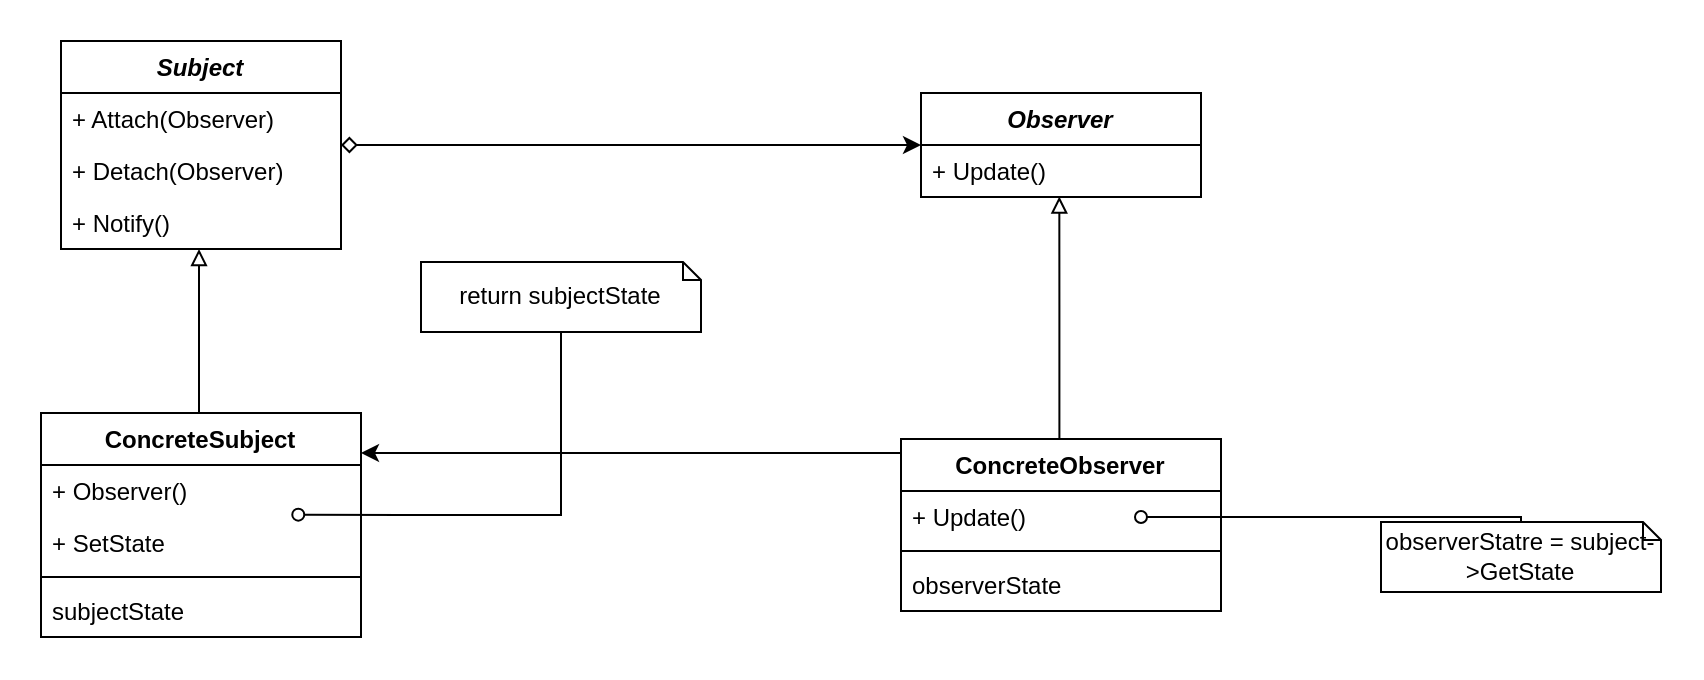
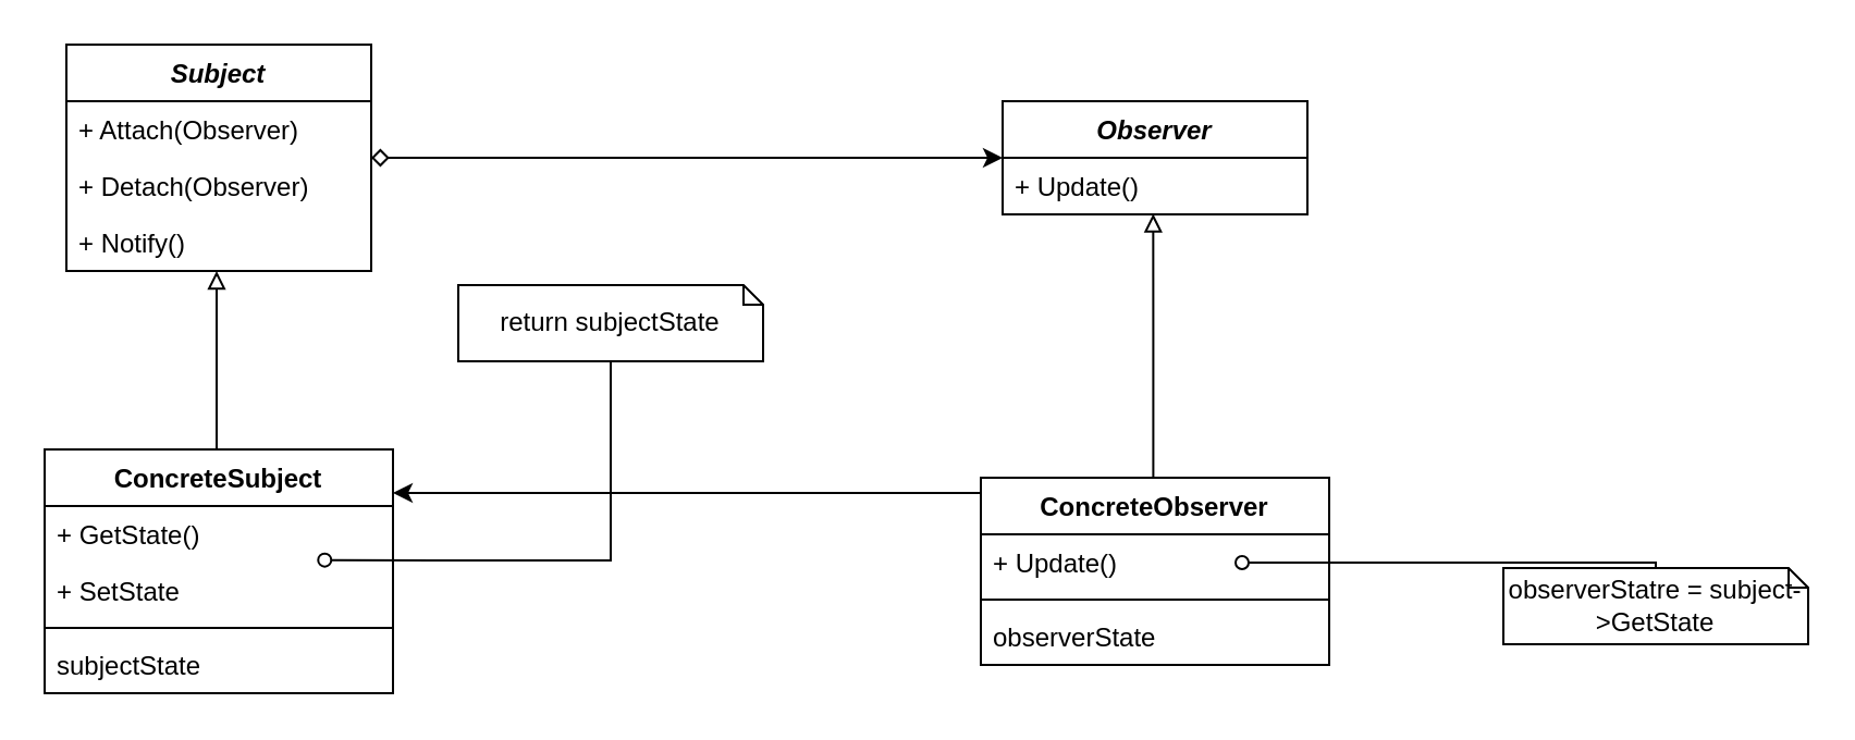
  <mxCell id="0" />
  <mxCell id="1" parent="0" />
  <mxCell id="2" style="edgeStyle=orthogonalEdgeStyle;rounded=0;html=1;entryX=0;entryY=0.5;jettySize=auto;orthogonalLoop=1;startArrow=diamond;startFill=0;" edge="1" parent="1" source="3" target="7"><mxGeometry relative="1" as="geometry"><Array as="points"><mxPoint x="390" y="72" /><mxPoint x="390" y="72" /></Array></mxGeometry></mxCell>
  <mxCell id="3" value="Subject" style="swimlane;fontStyle=3;childLayout=stackLayout;horizontal=1;startSize=26;fillColor=none;horizontalStack=0;resizeParent=1;resizeParentMax=0;resizeLast=0;collapsible=1;marginBottom=0;" vertex="1" parent="1"><mxGeometry x="30" y="20" width="140" height="104" as="geometry" /></mxCell>
  <mxCell id="4" value="+ Attach(Observer)" style="text;strokeColor=none;fillColor=none;align=left;verticalAlign=top;spacingLeft=4;spacingRight=4;overflow=hidden;rotatable=0;points=[[0,0.5],[1,0.5]];portConstraint=eastwest;" vertex="1" parent="3"><mxGeometry y="26" width="140" height="26" as="geometry" /></mxCell>
  <mxCell id="5" value="+ Detach(Observer)" style="text;strokeColor=none;fillColor=none;align=left;verticalAlign=top;spacingLeft=4;spacingRight=4;overflow=hidden;rotatable=0;points=[[0,0.5],[1,0.5]];portConstraint=eastwest;" vertex="1" parent="3"><mxGeometry y="52" width="140" height="26" as="geometry" /></mxCell>
  <mxCell id="6" value="+ Notify()" style="text;strokeColor=none;fillColor=none;align=left;verticalAlign=top;spacingLeft=4;spacingRight=4;overflow=hidden;rotatable=0;points=[[0,0.5],[1,0.5]];portConstraint=eastwest;" vertex="1" parent="3"><mxGeometry y="78" width="140" height="26" as="geometry" /></mxCell>
  <mxCell id="7" value="Observer" style="swimlane;fontStyle=3;childLayout=stackLayout;horizontal=1;startSize=26;fillColor=none;horizontalStack=0;resizeParent=1;resizeParentMax=0;resizeLast=0;collapsible=1;marginBottom=0;" vertex="1" parent="1"><mxGeometry x="460" y="46" width="140" height="52" as="geometry" /></mxCell>
  <mxCell id="8" value="+ Update()" style="text;strokeColor=none;fillColor=none;align=left;verticalAlign=top;spacingLeft=4;spacingRight=4;overflow=hidden;rotatable=0;points=[[0,0.5],[1,0.5]];portConstraint=eastwest;" vertex="1" parent="7"><mxGeometry y="26" width="140" height="26" as="geometry" /></mxCell>
  <mxCell id="9" style="edgeStyle=orthogonalEdgeStyle;rounded=0;html=1;jettySize=auto;orthogonalLoop=1;endArrow=block;endFill=0;" edge="1" parent="1" source="10"><mxGeometry relative="1" as="geometry"><mxPoint x="99" y="124" as="targetPoint" /><Array as="points"><mxPoint x="99" y="210" /><mxPoint x="99" y="210" /></Array></mxGeometry></mxCell>
  <mxCell id="10" value="ConcreteSubject" style="swimlane;fontStyle=1;align=center;verticalAlign=top;childLayout=stackLayout;horizontal=1;startSize=26;horizontalStack=0;resizeParent=1;resizeParentMax=0;resizeLast=0;collapsible=1;marginBottom=0;" vertex="1" parent="1"><mxGeometry x="20" y="206" width="160" height="112" as="geometry" /></mxCell>
- <mxCell id="11" value="+ Observer()" style="text;strokeColor=none;fillColor=none;align=left;verticalAlign=top;spacingLeft=4;spacingRight=4;overflow=hidden;rotatable=0;points=[[0,0.5],[1,0.5]];portConstraint=eastwest;" vertex="1" parent="10"><mxGeometry y="26" width="160" height="26" as="geometry" /></mxCell>
+ <mxCell id="11" value="+ GetState()" style="text;strokeColor=none;fillColor=none;align=left;verticalAlign=top;spacingLeft=4;spacingRight=4;overflow=hidden;rotatable=0;points=[[0,0.5],[1,0.5]];portConstraint=eastwest;" vertex="1" parent="10"><mxGeometry y="26" width="160" height="26" as="geometry" /></mxCell>
  <mxCell id="12" value="+ SetState" style="text;strokeColor=none;fillColor=none;align=left;verticalAlign=top;spacingLeft=4;spacingRight=4;overflow=hidden;rotatable=0;points=[[0,0.5],[1,0.5]];portConstraint=eastwest;" vertex="1" parent="10"><mxGeometry y="52" width="160" height="26" as="geometry" /></mxCell>
  <mxCell id="13" value="" style="line;strokeWidth=1;fillColor=none;align=left;verticalAlign=middle;spacingTop=-1;spacingLeft=3;spacingRight=3;rotatable=0;labelPosition=right;points=[];portConstraint=eastwest;" vertex="1" parent="10"><mxGeometry y="78" width="160" height="8" as="geometry" /></mxCell>
  <mxCell id="14" value="subjectState" style="text;strokeColor=none;fillColor=none;align=left;verticalAlign=top;spacingLeft=4;spacingRight=4;overflow=hidden;rotatable=0;points=[[0,0.5],[1,0.5]];portConstraint=eastwest;" vertex="1" parent="10"><mxGeometry y="86" width="160" height="26" as="geometry" /></mxCell>
  <mxCell id="15" style="edgeStyle=orthogonalEdgeStyle;rounded=0;html=1;entryX=0.804;entryY=-0.045;entryPerimeter=0;jettySize=auto;orthogonalLoop=1;endArrow=oval;endFill=0;" edge="1" parent="1" source="16" target="12"><mxGeometry relative="1" as="geometry"><Array as="points"><mxPoint x="200" y="257" /><mxPoint x="200" y="257" /></Array></mxGeometry></mxCell>
  <mxCell id="16" value="return subjectState" style="shape=note;whiteSpace=wrap;html=1;backgroundOutline=1;size=9;" vertex="1" parent="1"><mxGeometry x="210" y="130.5" width="140" height="35" as="geometry" /></mxCell>
  <mxCell id="17" style="edgeStyle=orthogonalEdgeStyle;rounded=0;html=1;jettySize=auto;orthogonalLoop=1;entryX=0.494;entryY=0.991;entryPerimeter=0;endArrow=block;endFill=0;" edge="1" parent="1" source="19" target="8"><mxGeometry relative="1" as="geometry"><Array as="points"><mxPoint x="530" y="152" /></Array></mxGeometry></mxCell>
  <mxCell id="18" style="edgeStyle=orthogonalEdgeStyle;rounded=0;html=1;endArrow=classic;endFill=1;jettySize=auto;orthogonalLoop=1;" edge="1" parent="1" source="19"><mxGeometry relative="1" as="geometry"><mxPoint x="180" y="226" as="targetPoint" /><Array as="points"><mxPoint x="180" y="226" /></Array></mxGeometry></mxCell>
  <mxCell id="19" value="ConcreteObserver" style="swimlane;fontStyle=1;align=center;verticalAlign=top;childLayout=stackLayout;horizontal=1;startSize=26;horizontalStack=0;resizeParent=1;resizeParentMax=0;resizeLast=0;collapsible=1;marginBottom=0;" vertex="1" parent="1"><mxGeometry x="450" y="219" width="160" height="86" as="geometry" /></mxCell>
  <mxCell id="20" value="+ Update()" style="text;strokeColor=none;fillColor=none;align=left;verticalAlign=top;spacingLeft=4;spacingRight=4;overflow=hidden;rotatable=0;points=[[0,0.5],[1,0.5]];portConstraint=eastwest;" vertex="1" parent="19"><mxGeometry y="26" width="160" height="26" as="geometry" /></mxCell>
  <mxCell id="21" value="" style="line;strokeWidth=1;fillColor=none;align=left;verticalAlign=middle;spacingTop=-1;spacingLeft=3;spacingRight=3;rotatable=0;labelPosition=right;points=[];portConstraint=eastwest;" vertex="1" parent="19"><mxGeometry y="52" width="160" height="8" as="geometry" /></mxCell>
  <mxCell id="22" value="observerState" style="text;strokeColor=none;fillColor=none;align=left;verticalAlign=top;spacingLeft=4;spacingRight=4;overflow=hidden;rotatable=0;points=[[0,0.5],[1,0.5]];portConstraint=eastwest;" vertex="1" parent="19"><mxGeometry y="60" width="160" height="26" as="geometry" /></mxCell>
  <mxCell id="23" style="edgeStyle=orthogonalEdgeStyle;rounded=0;html=1;endArrow=oval;endFill=0;jettySize=auto;orthogonalLoop=1;" edge="1" parent="1" source="24"><mxGeometry relative="1" as="geometry"><mxPoint x="570" y="258" as="targetPoint" /><Array as="points"><mxPoint x="570" y="258" /></Array></mxGeometry></mxCell>
  <mxCell id="24" value="observerStatre = subject-&amp;gt;GetState" style="shape=note;whiteSpace=wrap;html=1;backgroundOutline=1;size=9;" vertex="1" parent="1"><mxGeometry x="690" y="260.5" width="140" height="35" as="geometry" /></mxCell>
